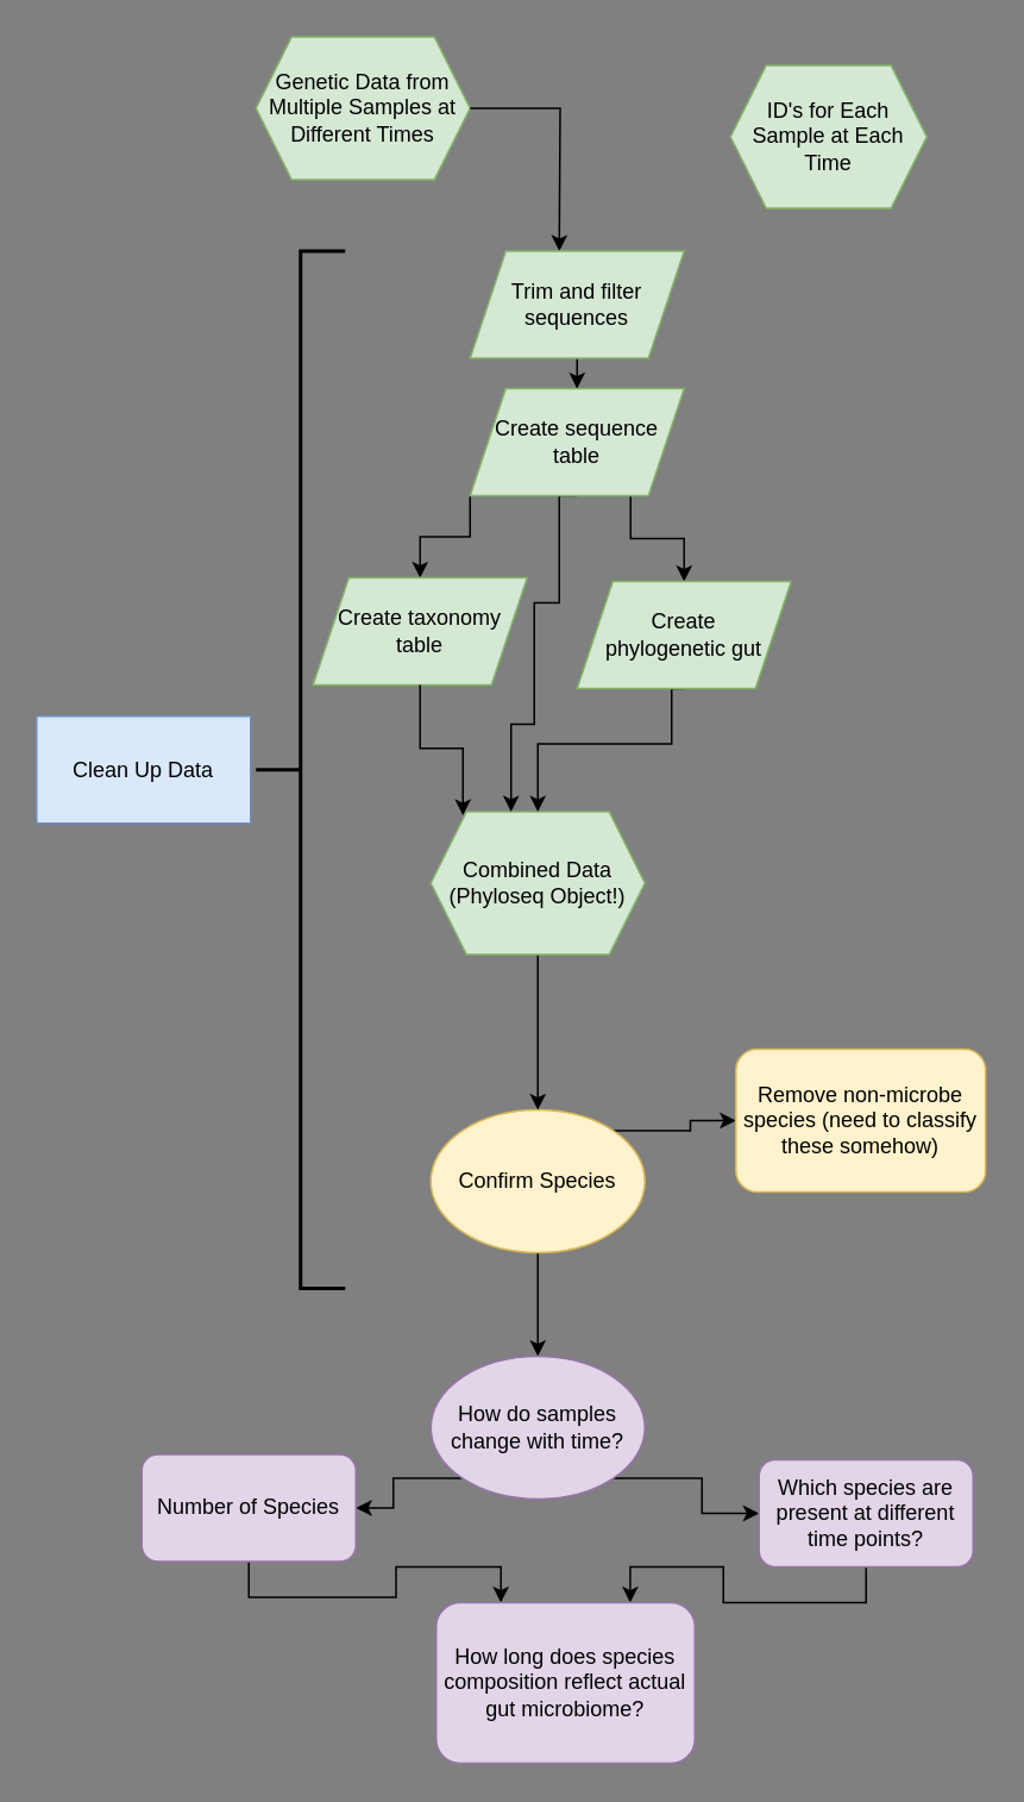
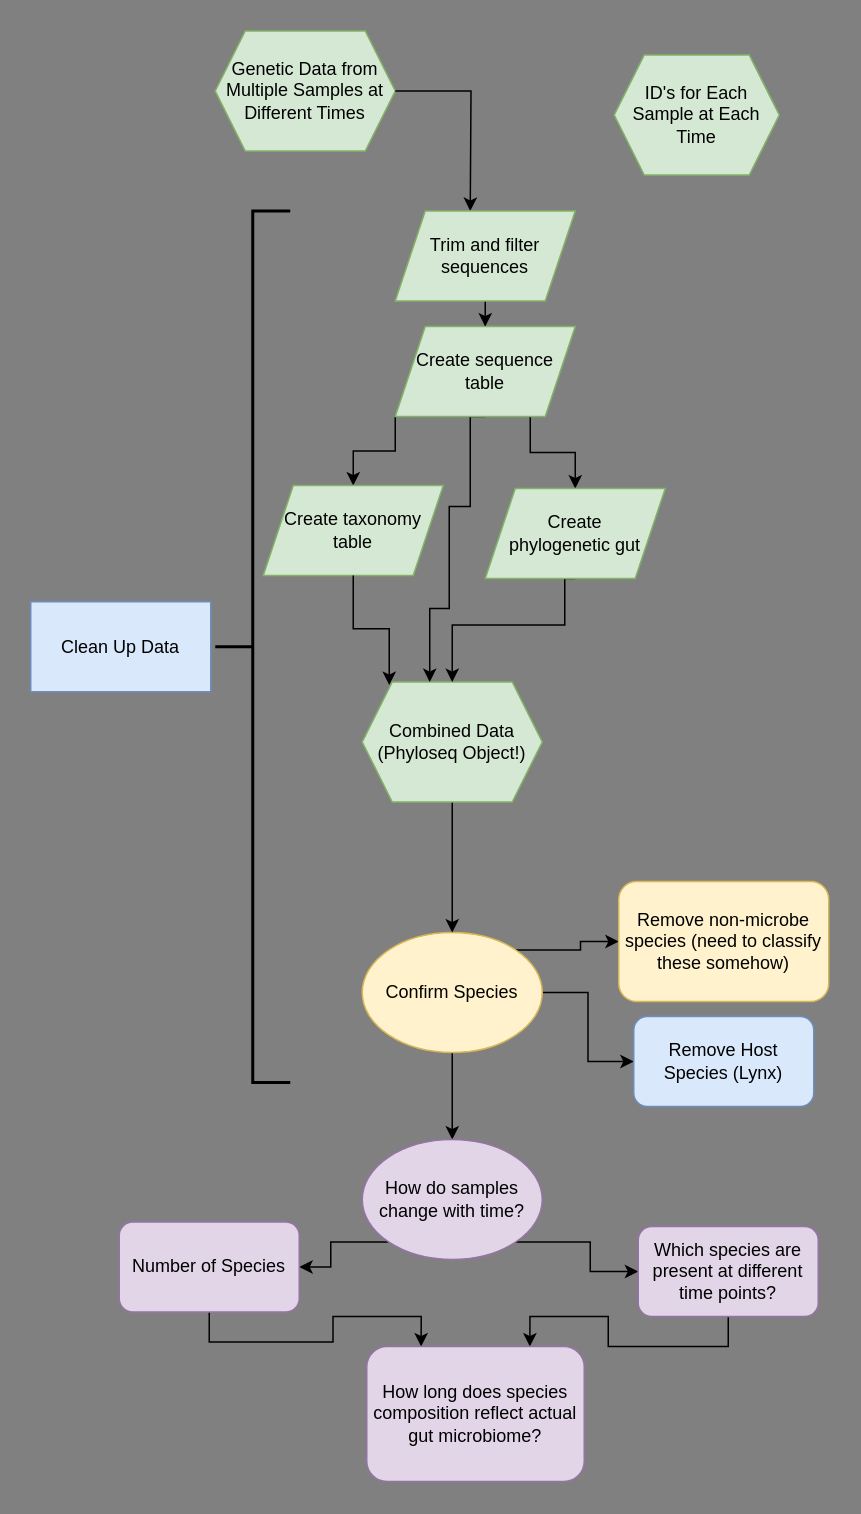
  <mxCell id="0" />
  <mxCell id="1" parent="0" />
  <mxCell id="2" value="Genetic Data from Multiple Samples at Different Times" style="shape=hexagon;perimeter=hexagonPerimeter2;whiteSpace=wrap;html=1;fixedSize=1;fillColor=#d5e8d4;strokeColor=#82b366;" parent="1" vertex="1"><mxGeometry x="143" y="20" width="120" height="80" as="geometry" /></mxCell>
  <mxCell id="3" value="ID's for Each Sample at Each Time" style="shape=hexagon;perimeter=hexagonPerimeter2;whiteSpace=wrap;html=1;fixedSize=1;fillColor=#d5e8d4;strokeColor=#82b366;" parent="1" vertex="1"><mxGeometry x="409" y="36" width="110" height="80" as="geometry" /></mxCell>
  <mxCell id="4" style="edgeStyle=orthogonalEdgeStyle;rounded=0;orthogonalLoop=1;jettySize=auto;html=1;exitX=1;exitY=0.5;exitDx=0;exitDy=0;" parent="1" source="2" edge="1"><mxGeometry relative="1" as="geometry"><mxPoint x="313" y="140" as="targetPoint" /></mxGeometry></mxCell>
+ <mxCell id="5" style="edgeStyle=orthogonalEdgeStyle;rounded=0;orthogonalLoop=1;jettySize=auto;html=1;entryX=0;entryY=0.5;entryDx=0;entryDy=0;" parent="1" source="8" target="11" edge="1"><mxGeometry relative="1" as="geometry" /></mxCell>
  <mxCell id="6" style="edgeStyle=orthogonalEdgeStyle;rounded=0;orthogonalLoop=1;jettySize=auto;html=1;exitX=0.5;exitY=1;exitDx=0;exitDy=0;entryX=0.5;entryY=0;entryDx=0;entryDy=0;" parent="1" source="8" target="15" edge="1"><mxGeometry relative="1" as="geometry" /></mxCell>
  <mxCell id="7" style="edgeStyle=orthogonalEdgeStyle;rounded=0;orthogonalLoop=1;jettySize=auto;html=1;exitX=1;exitY=0;exitDx=0;exitDy=0;entryX=0;entryY=0.5;entryDx=0;entryDy=0;" parent="1" source="8" target="12" edge="1"><mxGeometry relative="1" as="geometry" /></mxCell>
  <mxCell id="8" value="Confirm Species" style="ellipse;whiteSpace=wrap;html=1;fillColor=#fff2cc;strokeColor=#d6b656;" parent="1" vertex="1"><mxGeometry x="241" y="621" width="120" height="80" as="geometry" /></mxCell>
  <mxCell id="9" style="edgeStyle=orthogonalEdgeStyle;rounded=0;orthogonalLoop=1;jettySize=auto;html=1;exitX=0.5;exitY=1;exitDx=0;exitDy=0;entryX=0.5;entryY=0;entryDx=0;entryDy=0;" parent="1" source="10" target="8" edge="1"><mxGeometry relative="1" as="geometry" /></mxCell>
  <mxCell id="10" value="Combined Data&lt;br&gt;(Phyloseq Object!)" style="shape=hexagon;perimeter=hexagonPerimeter2;whiteSpace=wrap;html=1;fixedSize=1;fillColor=#d5e8d4;strokeColor=#82b366;" parent="1" vertex="1"><mxGeometry x="241" y="454" width="120" height="80" as="geometry" /></mxCell>
+ <mxCell id="11" value="Remove Host Species (Lynx)" style="rounded=1;whiteSpace=wrap;html=1;fillColor=#dae8fc;strokeColor=#6c8ebf;" parent="1" vertex="1"><mxGeometry x="422" y="677" width="120" height="60" as="geometry" /></mxCell>
  <mxCell id="12" value="Remove non-microbe species (need to classify these somehow)" style="rounded=1;whiteSpace=wrap;html=1;fillColor=#fff2cc;strokeColor=#d6b656;" parent="1" vertex="1"><mxGeometry x="412" y="587" width="140" height="80" as="geometry" /></mxCell>
  <mxCell id="13" style="edgeStyle=orthogonalEdgeStyle;rounded=0;orthogonalLoop=1;jettySize=auto;html=1;exitX=0;exitY=1;exitDx=0;exitDy=0;" parent="1" source="15" target="19" edge="1"><mxGeometry relative="1" as="geometry" /></mxCell>
  <mxCell id="14" style="edgeStyle=orthogonalEdgeStyle;rounded=0;orthogonalLoop=1;jettySize=auto;html=1;exitX=1;exitY=1;exitDx=0;exitDy=0;" parent="1" source="15" target="21" edge="1"><mxGeometry relative="1" as="geometry" /></mxCell>
  <mxCell id="15" value="How do samples change with time?" style="ellipse;whiteSpace=wrap;html=1;fillColor=#e1d5e7;strokeColor=#9673a6;" parent="1" vertex="1"><mxGeometry x="241" y="759" width="120" height="80" as="geometry" /></mxCell>
  <mxCell id="16" value="" style="strokeWidth=2;html=1;shape=mxgraph.flowchart.annotation_2;align=left;labelPosition=right;pointerEvents=1;" parent="1" vertex="1"><mxGeometry x="143" y="140" width="50" height="581" as="geometry" /></mxCell>
  <mxCell id="17" value="Clean Up Data" style="rounded=0;whiteSpace=wrap;html=1;fillColor=#dae8fc;strokeColor=#6c8ebf;" parent="1" vertex="1"><mxGeometry x="20" y="400.5" width="120" height="60" as="geometry" /></mxCell>
  <mxCell id="18" style="edgeStyle=orthogonalEdgeStyle;rounded=0;orthogonalLoop=1;jettySize=auto;html=1;exitX=0.5;exitY=1;exitDx=0;exitDy=0;entryX=0.25;entryY=0;entryDx=0;entryDy=0;" parent="1" source="19" target="24" edge="1"><mxGeometry relative="1" as="geometry" /></mxCell>
  <mxCell id="19" value="Number of Species" style="rounded=1;whiteSpace=wrap;html=1;fillColor=#e1d5e7;strokeColor=#9673a6;" parent="1" vertex="1"><mxGeometry x="79" y="814" width="120" height="60" as="geometry" /></mxCell>
  <mxCell id="20" style="edgeStyle=orthogonalEdgeStyle;rounded=0;orthogonalLoop=1;jettySize=auto;html=1;exitX=0.5;exitY=1;exitDx=0;exitDy=0;entryX=0.75;entryY=0;entryDx=0;entryDy=0;" parent="1" source="21" target="24" edge="1"><mxGeometry relative="1" as="geometry" /></mxCell>
  <mxCell id="21" value="Which species are present at different time points?" style="rounded=1;whiteSpace=wrap;html=1;fillColor=#e1d5e7;strokeColor=#9673a6;" parent="1" vertex="1"><mxGeometry x="425" y="817" width="120" height="60" as="geometry" /></mxCell>
  <mxCell id="22" style="edgeStyle=orthogonalEdgeStyle;rounded=0;hachureGap=4;orthogonalLoop=1;jettySize=auto;html=1;exitX=0.5;exitY=1;exitDx=0;exitDy=0;shadow=0;" edge="1" parent="1" source="23" target="28"><mxGeometry relative="1" as="geometry" /></mxCell>
  <mxCell id="23" value="Trim and filter sequences" style="shape=parallelogram;perimeter=parallelogramPerimeter;whiteSpace=wrap;html=1;fixedSize=1;fillColor=#d5e8d4;strokeColor=#82b366;" parent="1" vertex="1"><mxGeometry x="263" y="140" width="120" height="60" as="geometry" /></mxCell>
  <mxCell id="24" value="How long does species composition reflect actual gut microbiome?" style="rounded=1;whiteSpace=wrap;html=1;fillColor=#e1d5e7;strokeColor=#9673a6;" parent="1" vertex="1"><mxGeometry x="244" y="897" width="145" height="90" as="geometry" /></mxCell>
  <mxCell id="25" style="edgeStyle=orthogonalEdgeStyle;rounded=0;hachureGap=4;orthogonalLoop=1;jettySize=auto;html=1;exitX=0;exitY=1;exitDx=0;exitDy=0;entryX=0.5;entryY=0;entryDx=0;entryDy=0;" edge="1" parent="1" source="28" target="29"><mxGeometry relative="1" as="geometry" /></mxCell>
  <mxCell id="26" style="edgeStyle=orthogonalEdgeStyle;rounded=0;hachureGap=4;orthogonalLoop=1;jettySize=auto;html=1;exitX=0.75;exitY=1;exitDx=0;exitDy=0;entryX=0.5;entryY=0;entryDx=0;entryDy=0;" edge="1" parent="1" source="28" target="31"><mxGeometry relative="1" as="geometry" /></mxCell>
  <mxCell id="27" style="edgeStyle=orthogonalEdgeStyle;rounded=0;hachureGap=4;orthogonalLoop=1;jettySize=auto;html=1;exitX=0.5;exitY=1;exitDx=0;exitDy=0;entryX=0.375;entryY=0;entryDx=0;entryDy=0;" edge="1" parent="1" source="28" target="10"><mxGeometry relative="1" as="geometry"><mxPoint x="390" y="390" as="targetPoint" /><Array as="points"><mxPoint x="313" y="277" /><mxPoint x="313" y="337" /><mxPoint x="299" y="337" /><mxPoint x="299" y="405" /><mxPoint x="286" y="405" /></Array></mxGeometry></mxCell>
  <mxCell id="28" value="Create sequence table" style="shape=parallelogram;perimeter=parallelogramPerimeter;whiteSpace=wrap;html=1;fixedSize=1;fillColor=#d5e8d4;strokeColor=#82b366;" vertex="1" parent="1"><mxGeometry x="263" y="217" width="120" height="60" as="geometry" /></mxCell>
  <mxCell id="29" value="Create taxonomy table" style="shape=parallelogram;perimeter=parallelogramPerimeter;whiteSpace=wrap;html=1;fixedSize=1;fillColor=#d5e8d4;strokeColor=#82b366;" vertex="1" parent="1"><mxGeometry x="175" y="323" width="120" height="60" as="geometry" /></mxCell>
  <mxCell id="30" style="edgeStyle=orthogonalEdgeStyle;rounded=0;hachureGap=4;orthogonalLoop=1;jettySize=auto;html=1;exitX=0.5;exitY=1;exitDx=0;exitDy=0;entryX=0.5;entryY=0;entryDx=0;entryDy=0;" edge="1" parent="1" source="31" target="10"><mxGeometry relative="1" as="geometry"><mxPoint x="460" y="390" as="targetPoint" /><Array as="points"><mxPoint x="376" y="416" /><mxPoint x="301" y="416" /></Array></mxGeometry></mxCell>
  <mxCell id="31" value="Create &lt;br&gt;phylogenetic gut" style="shape=parallelogram;perimeter=parallelogramPerimeter;whiteSpace=wrap;html=1;fixedSize=1;fillColor=#d5e8d4;strokeColor=#82b366;" vertex="1" parent="1"><mxGeometry x="323" y="325" width="120" height="60" as="geometry" /></mxCell>
  <mxCell id="32" style="edgeStyle=orthogonalEdgeStyle;rounded=0;hachureGap=4;orthogonalLoop=1;jettySize=auto;html=1;exitX=0.5;exitY=1;exitDx=0;exitDy=0;entryX=0.15;entryY=0.025;entryDx=0;entryDy=0;entryPerimeter=0;" edge="1" parent="1" source="29" target="10"><mxGeometry relative="1" as="geometry" /></mxCell>
